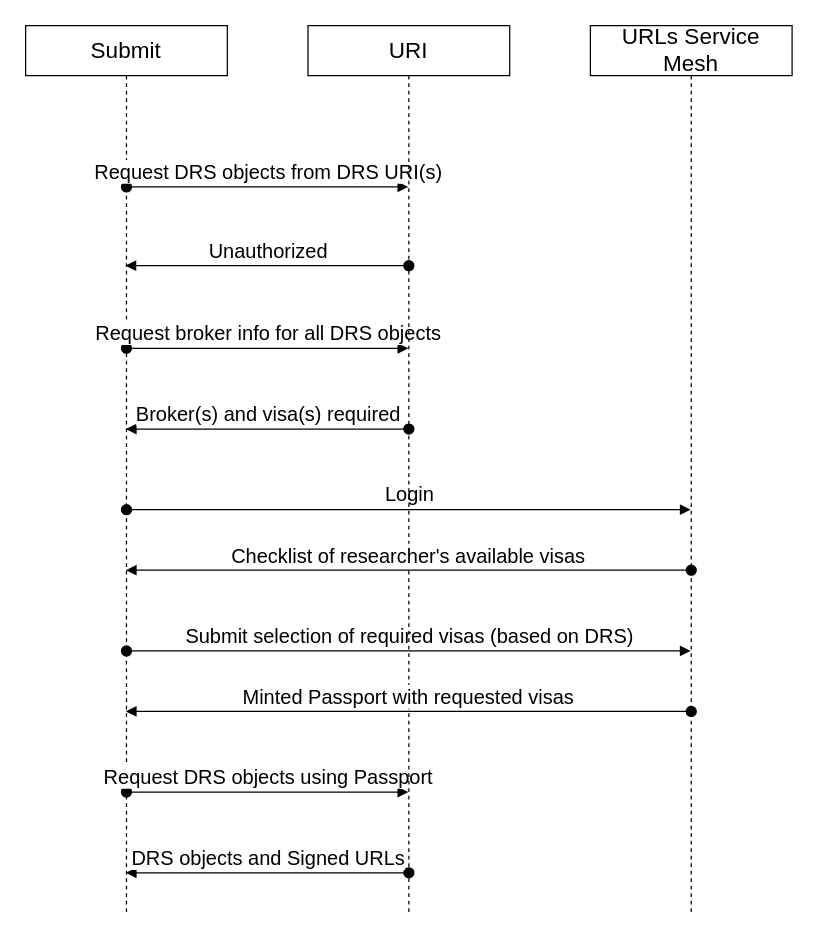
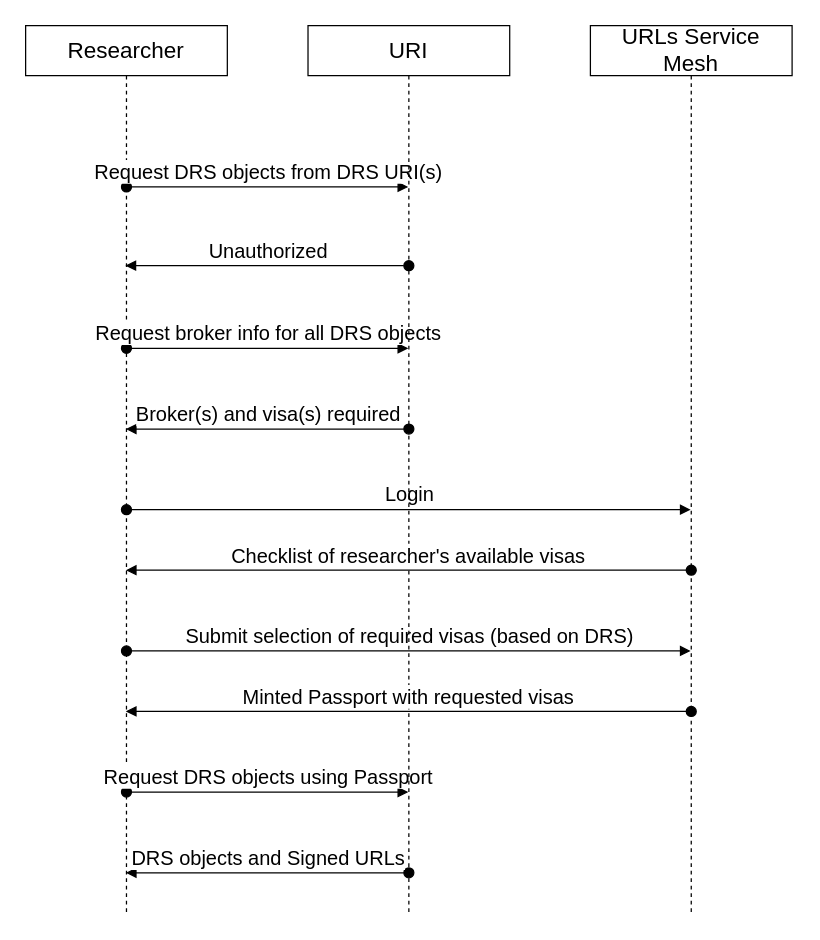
  <mxCell id="0" />
  <mxCell id="1" parent="0" />
  <mxCell id="2" value="" style="group" parent="1" vertex="1" connectable="0"><mxGeometry x="20" y="20" width="613.18" height="710" as="geometry" /></mxCell>
- <mxCell id="3" value="&lt;font style=&quot;font-size: 18px&quot;&gt;Submit&lt;/font&gt;" style="shape=umlLifeline;perimeter=lifelinePerimeter;whiteSpace=wrap;html=1;container=1;collapsible=0;recursiveResize=0;outlineConnect=0;" parent="2" vertex="1"><mxGeometry width="161.363" height="710" as="geometry" /></mxCell>
+ <mxCell id="3" value="&lt;font style=&quot;font-size: 18px&quot;&gt;Researcher&lt;/font&gt;" style="shape=umlLifeline;perimeter=lifelinePerimeter;whiteSpace=wrap;html=1;container=1;collapsible=0;recursiveResize=0;outlineConnect=0;" parent="2" vertex="1"><mxGeometry width="161.363" height="710" as="geometry" /></mxCell>
  <mxCell id="4" value="&lt;font style=&quot;font-size: 16px&quot;&gt;Request DRS objects from DRS URI(s)&lt;/font&gt;" style="html=1;verticalAlign=bottom;startArrow=oval;startFill=1;endArrow=block;startSize=8;rounded=0;" parent="3" target="9" edge="1"><mxGeometry width="60" relative="1" as="geometry"><mxPoint x="80.682" y="129.091" as="sourcePoint" /><mxPoint x="161.363" y="129.091" as="targetPoint" /></mxGeometry></mxCell>
  <mxCell id="5" value="&lt;font style=&quot;font-size: 16px&quot;&gt;Request broker info for all DRS objects&lt;/font&gt;" style="html=1;verticalAlign=bottom;startArrow=oval;startFill=1;endArrow=block;startSize=8;rounded=0;" parent="3" target="9" edge="1"><mxGeometry width="60" relative="1" as="geometry"><mxPoint x="80.682" y="258.182" as="sourcePoint" /><mxPoint x="177.499" y="258.182" as="targetPoint" /></mxGeometry></mxCell>
  <mxCell id="6" value="&lt;font style=&quot;font-size: 16px&quot;&gt;Login&lt;/font&gt;" style="html=1;verticalAlign=bottom;startArrow=oval;startFill=1;endArrow=block;startSize=8;rounded=0;" parent="3" target="13" edge="1"><mxGeometry width="60" relative="1" as="geometry"><mxPoint x="80.682" y="387.273" as="sourcePoint" /><mxPoint x="177.499" y="387.273" as="targetPoint" /></mxGeometry></mxCell>
  <mxCell id="7" value="&lt;font style=&quot;font-size: 16px&quot;&gt;Submit selection of required visas (based on DRS)&lt;/font&gt;" style="html=1;verticalAlign=bottom;startArrow=oval;startFill=1;endArrow=block;startSize=8;rounded=0;" parent="3" target="13" edge="1"><mxGeometry width="60" relative="1" as="geometry"><mxPoint x="80.682" y="500.227" as="sourcePoint" /><mxPoint x="177.499" y="500.227" as="targetPoint" /></mxGeometry></mxCell>
  <mxCell id="8" value="&lt;font style=&quot;font-size: 16px&quot;&gt;Request DRS objects using Passport&lt;/font&gt;" style="html=1;verticalAlign=bottom;startArrow=oval;startFill=1;endArrow=block;startSize=8;rounded=0;" parent="3" target="9" edge="1"><mxGeometry width="60" relative="1" as="geometry"><mxPoint x="80.682" y="613.182" as="sourcePoint" /><mxPoint x="177.499" y="613.182" as="targetPoint" /></mxGeometry></mxCell>
  <mxCell id="9" value="&lt;font style=&quot;font-size: 18px&quot;&gt;URI&lt;/font&gt;" style="shape=umlLifeline;perimeter=lifelinePerimeter;whiteSpace=wrap;html=1;container=1;collapsible=0;recursiveResize=0;outlineConnect=0;" parent="2" vertex="1"><mxGeometry x="225.908" width="161.363" height="710" as="geometry" /></mxCell>
  <mxCell id="10" value="&lt;font style=&quot;font-size: 16px&quot;&gt;Unauthorized&lt;/font&gt;" style="html=1;verticalAlign=bottom;startArrow=oval;startFill=1;endArrow=block;startSize=8;rounded=0;" parent="9" edge="1"><mxGeometry width="60" relative="1" as="geometry"><mxPoint x="80.682" y="192.023" as="sourcePoint" /><mxPoint x="-146.034" y="192.023" as="targetPoint" /></mxGeometry></mxCell>
  <mxCell id="11" value="&lt;font style=&quot;font-size: 16px&quot;&gt;Broker(s) and visa(s) required&lt;/font&gt;" style="html=1;verticalAlign=bottom;startArrow=oval;startFill=1;endArrow=block;startSize=8;rounded=0;" parent="9" target="3" edge="1"><mxGeometry width="60" relative="1" as="geometry"><mxPoint x="80.682" y="322.727" as="sourcePoint" /><mxPoint x="177.499" y="322.727" as="targetPoint" /></mxGeometry></mxCell>
  <mxCell id="12" value="&lt;font style=&quot;font-size: 16px&quot;&gt;DRS objects and Signed URLs&lt;/font&gt;" style="html=1;verticalAlign=bottom;startArrow=oval;startFill=1;endArrow=block;startSize=8;rounded=0;" parent="9" target="3" edge="1"><mxGeometry width="60" relative="1" as="geometry"><mxPoint x="80.682" y="677.727" as="sourcePoint" /><mxPoint x="177.499" y="677.727" as="targetPoint" /></mxGeometry></mxCell>
  <mxCell id="13" value="&lt;font style=&quot;font-size: 18px&quot;&gt;URLs Service Mesh&lt;/font&gt;" style="shape=umlLifeline;perimeter=lifelinePerimeter;whiteSpace=wrap;html=1;container=1;collapsible=0;recursiveResize=0;outlineConnect=0;" parent="2" vertex="1"><mxGeometry x="451.817" width="161.363" height="710" as="geometry" /></mxCell>
  <mxCell id="14" value="&lt;font style=&quot;font-size: 16px&quot;&gt;Checklist of researcher's available visas&lt;/font&gt;" style="html=1;verticalAlign=bottom;startArrow=oval;startFill=1;endArrow=block;startSize=8;rounded=0;" parent="13" target="3" edge="1"><mxGeometry width="60" relative="1" as="geometry"><mxPoint x="80.682" y="435.682" as="sourcePoint" /><mxPoint x="177.499" y="435.682" as="targetPoint" /></mxGeometry></mxCell>
  <mxCell id="15" value="&lt;font style=&quot;font-size: 16px&quot;&gt;Minted Passport with requested visas&lt;/font&gt;" style="html=1;verticalAlign=bottom;startArrow=oval;startFill=1;endArrow=block;startSize=8;rounded=0;" parent="13" target="3" edge="1"><mxGeometry width="60" relative="1" as="geometry"><mxPoint x="80.682" y="548.636" as="sourcePoint" /><mxPoint x="177.499" y="548.636" as="targetPoint" /></mxGeometry></mxCell>
